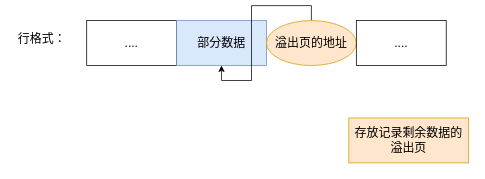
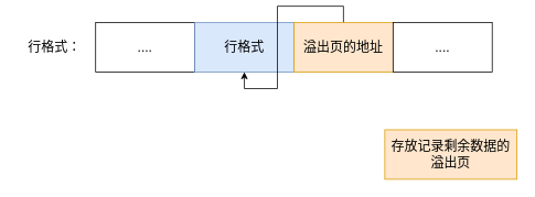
  <mxCell id="0" />
  <mxCell id="1" parent="0" />
  <mxCell id="2" value="...." style="rounded=0;whiteSpace=wrap;html=1;fontSize=16;" vertex="1" parent="1"><mxGeometry x="115" y="20" width="120" height="60" as="geometry" /></mxCell>
- <mxCell id="3" value="部分数据" style="rounded=0;whiteSpace=wrap;html=1;fillColor=#dae8fc;strokeColor=#6c8ebf;fontSize=16;" vertex="1" parent="1"><mxGeometry x="235" y="20" width="120" height="60" as="geometry" /></mxCell>
+ <mxCell id="3" value="行格式" style="rounded=0;whiteSpace=wrap;html=1;fillColor=#dae8fc;strokeColor=#6c8ebf;fontSize=16;" vertex="1" parent="1"><mxGeometry x="235" y="20" width="120" height="60" as="geometry" /></mxCell>
  <mxCell id="4" style="edgeStyle=orthogonalEdgeStyle;rounded=0;orthogonalLoop=1;jettySize=auto;html=1;fontSize=16;" edge="1" parent="1" source="5" target="3"><mxGeometry relative="1" as="geometry" /></mxCell>
- <mxCell id="5" value="溢出页的地址" style="ellipse;whiteSpace=wrap;html=1;fillColor=#ffe6cc;strokeColor=#d79b00;fontSize=16;" vertex="1" parent="1"><mxGeometry x="355" y="20" width="120" height="60" as="geometry" /></mxCell>
+ <mxCell id="5" value="溢出页的地址" style="rounded=0;whiteSpace=wrap;html=1;fillColor=#ffe6cc;strokeColor=#d79b00;fontSize=16;" vertex="1" parent="1"><mxGeometry x="355" y="20" width="120" height="60" as="geometry" /></mxCell>
  <mxCell id="6" value="存放记录剩余数据的溢出页" style="rounded=0;whiteSpace=wrap;html=1;fillColor=#ffe6cc;strokeColor=#d79b00;fontSize=16;" vertex="1" parent="1"><mxGeometry x="465" y="150" width="160" height="60" as="geometry" /></mxCell>
  <mxCell id="7" value="...." style="rounded=0;whiteSpace=wrap;html=1;fontSize=16;" vertex="1" parent="1"><mxGeometry x="475" y="20" width="120" height="60" as="geometry" /></mxCell>
- <mxCell id="8" value="行格式：" style="text;html=1;align=center;verticalAlign=middle;resizable=0;points=[];autosize=1;strokeColor=none;fillColor=none;fontSize=16;" vertex="1" parent="1"><mxGeometry x="10" y="30" width="90" height="30" as="geometry" /></mxCell>
+ <mxCell id="8" value="行格式：" style="text;html=1;align=center;verticalAlign=middle;resizable=0;points=[];autosize=1;strokeColor=none;fillColor=none;fontSize=16;" vertex="1" parent="1"><mxGeometry x="20" y="35" width="90" height="30" as="geometry" /></mxCell>
